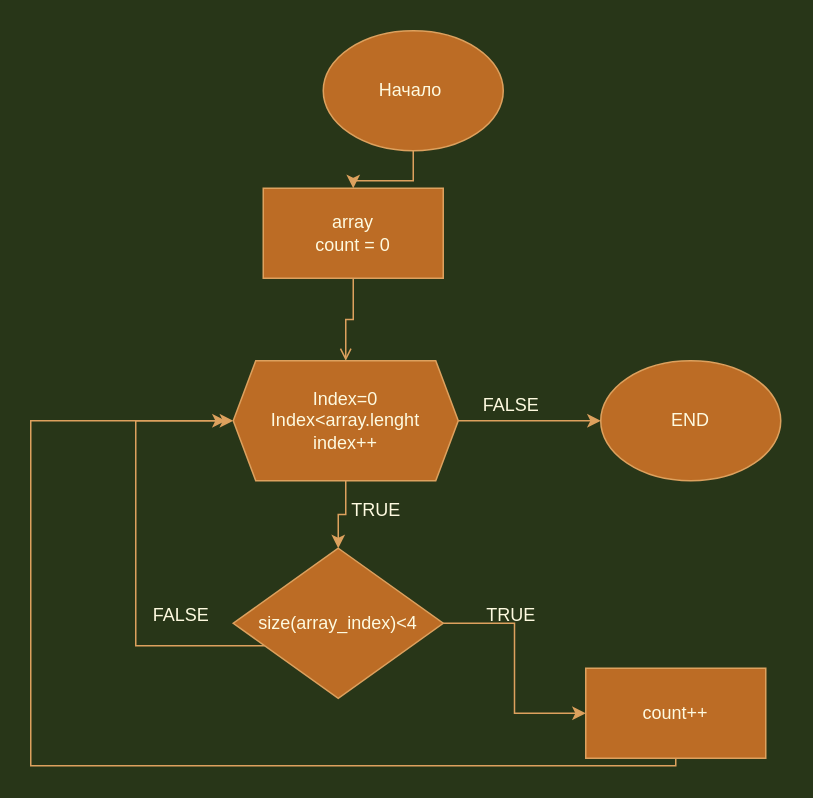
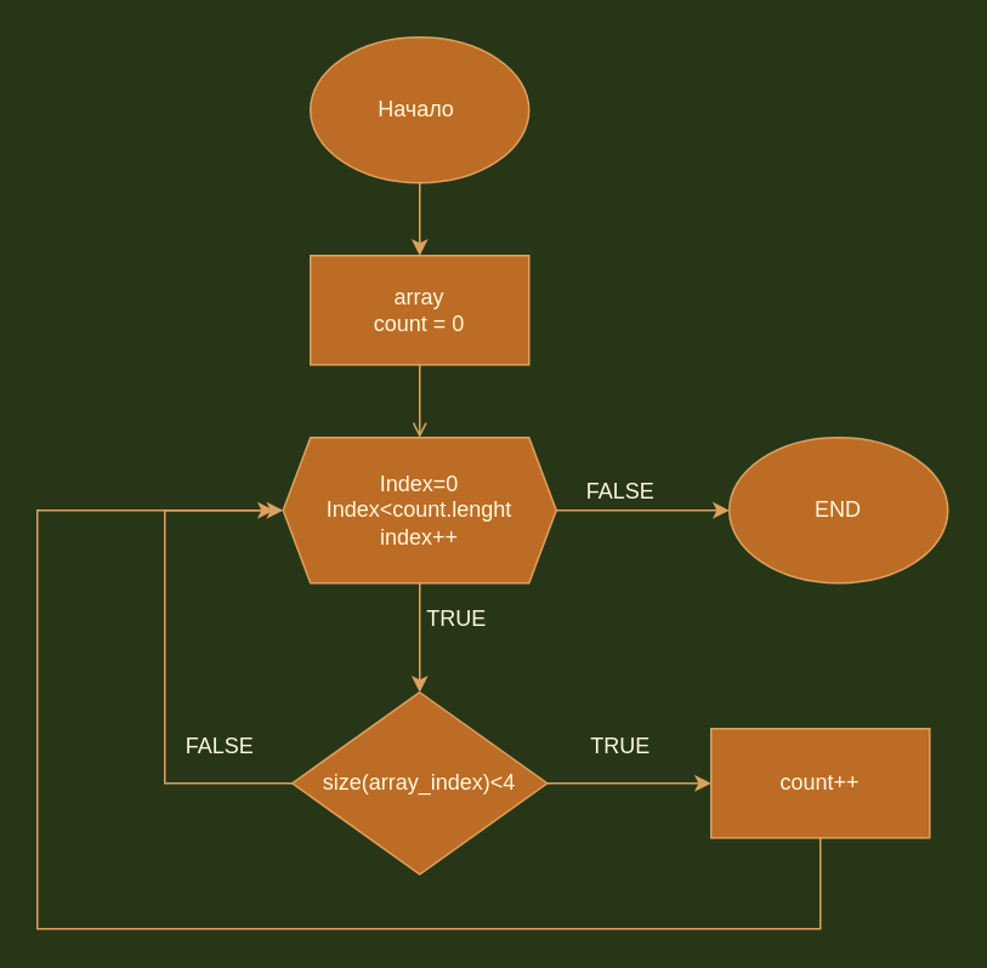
  <mxCell id="0" />
  <mxCell id="1" parent="0" />
  <mxCell id="2" value="" style="edgeStyle=orthogonalEdgeStyle;rounded=0;orthogonalLoop=1;jettySize=auto;html=1;labelBackgroundColor=#283618;strokeColor=#DDA15E;fontColor=#FEFAE0;" edge="1" parent="1" source="3" target="5"><mxGeometry relative="1" as="geometry" /></mxCell>
- <mxCell id="3" value="Начало&amp;nbsp;" style="ellipse;whiteSpace=wrap;html=1;fillColor=#BC6C25;strokeColor=#DDA15E;fontColor=#FEFAE0;" vertex="1" parent="1"><mxGeometry x="215" y="20" width="120" height="80" as="geometry" /></mxCell>
+ <mxCell id="3" value="Начало&amp;nbsp;" style="ellipse;whiteSpace=wrap;html=1;fillColor=#BC6C25;strokeColor=#DDA15E;fontColor=#FEFAE0;" vertex="1" parent="1"><mxGeometry x="170" y="20" width="120" height="80" as="geometry" /></mxCell>
  <mxCell id="4" value="" style="edgeStyle=orthogonalEdgeStyle;rounded=0;orthogonalLoop=1;jettySize=auto;html=1;entryX=0.5;entryY=0;entryDx=0;entryDy=0;labelBackgroundColor=#283618;strokeColor=#DDA15E;fontColor=#FEFAE0;endArrow=open;" edge="1" parent="1" source="5" target="8"><mxGeometry relative="1" as="geometry"><mxPoint x="231.034" y="220.034" as="targetPoint" /></mxGeometry></mxCell>
- <mxCell id="5" value="array&lt;br&gt;count = 0" style="rounded=0;whiteSpace=wrap;html=1;fillColor=#BC6C25;strokeColor=#DDA15E;fontColor=#FEFAE0;" vertex="1" parent="1"><mxGeometry x="175" y="125" width="120" height="60" as="geometry" /></mxCell>
+ <mxCell id="5" value="array&lt;br&gt;count = 0" style="rounded=0;whiteSpace=wrap;html=1;fillColor=#BC6C25;strokeColor=#DDA15E;fontColor=#FEFAE0;" vertex="1" parent="1"><mxGeometry x="170" y="140" width="120" height="60" as="geometry" /></mxCell>
  <mxCell id="6" value="" style="edgeStyle=orthogonalEdgeStyle;rounded=0;orthogonalLoop=1;jettySize=auto;html=1;labelBackgroundColor=#283618;strokeColor=#DDA15E;fontColor=#FEFAE0;" edge="1" parent="1" source="8" target="11"><mxGeometry relative="1" as="geometry" /></mxCell>
  <mxCell id="7" value="" style="edgeStyle=orthogonalEdgeStyle;rounded=0;orthogonalLoop=1;jettySize=auto;html=1;labelBackgroundColor=#283618;strokeColor=#DDA15E;fontColor=#FEFAE0;" edge="1" parent="1" source="8"><mxGeometry relative="1" as="geometry"><mxPoint x="400" y="280" as="targetPoint" /></mxGeometry></mxCell>
- <mxCell id="8" value="Index=0&lt;br&gt;Index&amp;lt;array.lenght&lt;br&gt;index++" style="shape=hexagon;perimeter=hexagonPerimeter2;whiteSpace=wrap;html=1;fixedSize=1;size=15;fillColor=#BC6C25;strokeColor=#DDA15E;fontColor=#FEFAE0;" vertex="1" parent="1"><mxGeometry x="155" y="240" width="150" height="80" as="geometry" /></mxCell>
+ <mxCell id="8" value="Index=0&lt;br&gt;Index&amp;lt;count.lenght&lt;br&gt;index++" style="shape=hexagon;perimeter=hexagonPerimeter2;whiteSpace=wrap;html=1;fixedSize=1;size=15;fillColor=#BC6C25;strokeColor=#DDA15E;fontColor=#FEFAE0;" vertex="1" parent="1"><mxGeometry x="155" y="240" width="150" height="80" as="geometry" /></mxCell>
  <mxCell id="9" value="" style="edgeStyle=orthogonalEdgeStyle;rounded=0;orthogonalLoop=1;jettySize=auto;html=1;labelBackgroundColor=#283618;strokeColor=#DDA15E;fontColor=#FEFAE0;" edge="1" parent="1" source="11" target="13"><mxGeometry relative="1" as="geometry" /></mxCell>
  <mxCell id="10" style="edgeStyle=orthogonalEdgeStyle;rounded=0;orthogonalLoop=1;jettySize=auto;html=1;entryX=0;entryY=0.5;entryDx=0;entryDy=0;labelBackgroundColor=#283618;strokeColor=#DDA15E;fontColor=#FEFAE0;" edge="1" parent="1" source="11" target="8"><mxGeometry relative="1" as="geometry"><mxPoint x="150" y="280" as="targetPoint" /><Array as="points"><mxPoint x="90" y="430" /><mxPoint x="90" y="280" /></Array></mxGeometry></mxCell>
- <mxCell id="11" value="size(array_index)&amp;lt;4" style="rhombus;whiteSpace=wrap;html=1;fillColor=#BC6C25;strokeColor=#DDA15E;fontColor=#FEFAE0;" vertex="1" parent="1"><mxGeometry x="155" y="365" width="140" height="100" as="geometry" /></mxCell>
+ <mxCell id="11" value="size(array_index)&amp;lt;4" style="rhombus;whiteSpace=wrap;html=1;fillColor=#BC6C25;strokeColor=#DDA15E;fontColor=#FEFAE0;" vertex="1" parent="1"><mxGeometry x="160" y="380" width="140" height="100" as="geometry" /></mxCell>
  <mxCell id="12" style="edgeStyle=orthogonalEdgeStyle;rounded=0;orthogonalLoop=1;jettySize=auto;html=1;labelBackgroundColor=#283618;strokeColor=#DDA15E;fontColor=#FEFAE0;" edge="1" parent="1" source="13"><mxGeometry relative="1" as="geometry"><mxPoint x="150" y="280" as="targetPoint" /><Array as="points"><mxPoint x="450" y="510" /><mxPoint x="20" y="510" /><mxPoint x="20" y="280" /></Array></mxGeometry></mxCell>
- <mxCell id="13" value="count++" style="whiteSpace=wrap;html=1;fillColor=#BC6C25;strokeColor=#DDA15E;fontColor=#FEFAE0;" vertex="1" parent="1"><mxGeometry x="390" y="445" width="120" height="60" as="geometry" /></mxCell>
+ <mxCell id="13" value="count++" style="whiteSpace=wrap;html=1;fillColor=#BC6C25;strokeColor=#DDA15E;fontColor=#FEFAE0;" vertex="1" parent="1"><mxGeometry x="390" y="400" width="120" height="60" as="geometry" /></mxCell>
  <mxCell id="14" value="TRUE" style="text;html=1;align=center;verticalAlign=middle;resizable=0;points=[];autosize=1;strokeColor=none;fillColor=none;fontColor=#FEFAE0;" vertex="1" parent="1"><mxGeometry x="315" y="400" width="50" height="20" as="geometry" /></mxCell>
  <mxCell id="15" value="FALSE" style="text;html=1;align=center;verticalAlign=middle;resizable=0;points=[];autosize=1;strokeColor=none;fillColor=none;fontColor=#FEFAE0;" vertex="1" parent="1"><mxGeometry x="95" y="400" width="50" height="20" as="geometry" /></mxCell>
  <mxCell id="16" value="END" style="ellipse;whiteSpace=wrap;html=1;fillColor=#BC6C25;strokeColor=#DDA15E;fontColor=#FEFAE0;" vertex="1" parent="1"><mxGeometry x="400" y="240" width="120" height="80" as="geometry" /></mxCell>
  <mxCell id="17" value="TRUE" style="text;html=1;align=center;verticalAlign=middle;resizable=0;points=[];autosize=1;strokeColor=none;fillColor=none;fontColor=#FEFAE0;" vertex="1" parent="1"><mxGeometry x="225" y="330" width="50" height="20" as="geometry" /></mxCell>
  <mxCell id="18" value="FALSE" style="text;html=1;align=center;verticalAlign=middle;resizable=0;points=[];autosize=1;strokeColor=none;fillColor=none;fontColor=#FEFAE0;" vertex="1" parent="1"><mxGeometry x="315" y="260" width="50" height="20" as="geometry" /></mxCell>
